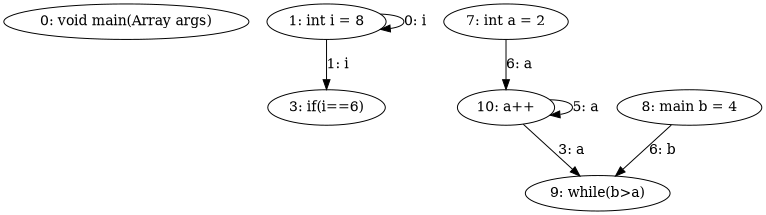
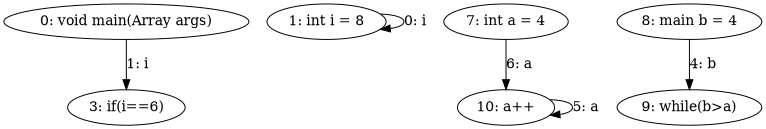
  digraph {
    n1 [label="0: void main(Array args)"]
    n2 [label="1: int i = 8"]
    n3 [label="3: if(i==6)"]
-   n4 [label="7: int a = 2"]
+   n4 [label="7: int a = 4"]
    n5 [label="10: a++"]
    n6 [label="9: while(b>a)"]
    n7 [label="8: main b = 4"]
    n2 -> n2 [label="0: i"]
-   n2 -> n3 [label="1: i"]
+   n1 -> n3 [label="1: i"]
    n4 -> n5 [label="6: a"]
    n5 -> n5 [label="5: a"]
-   n5 -> n6 [label="3: a"]
-   n7 -> n6 [label="6: b"]
+   n7 -> n6 [label="4: b"]
  }
